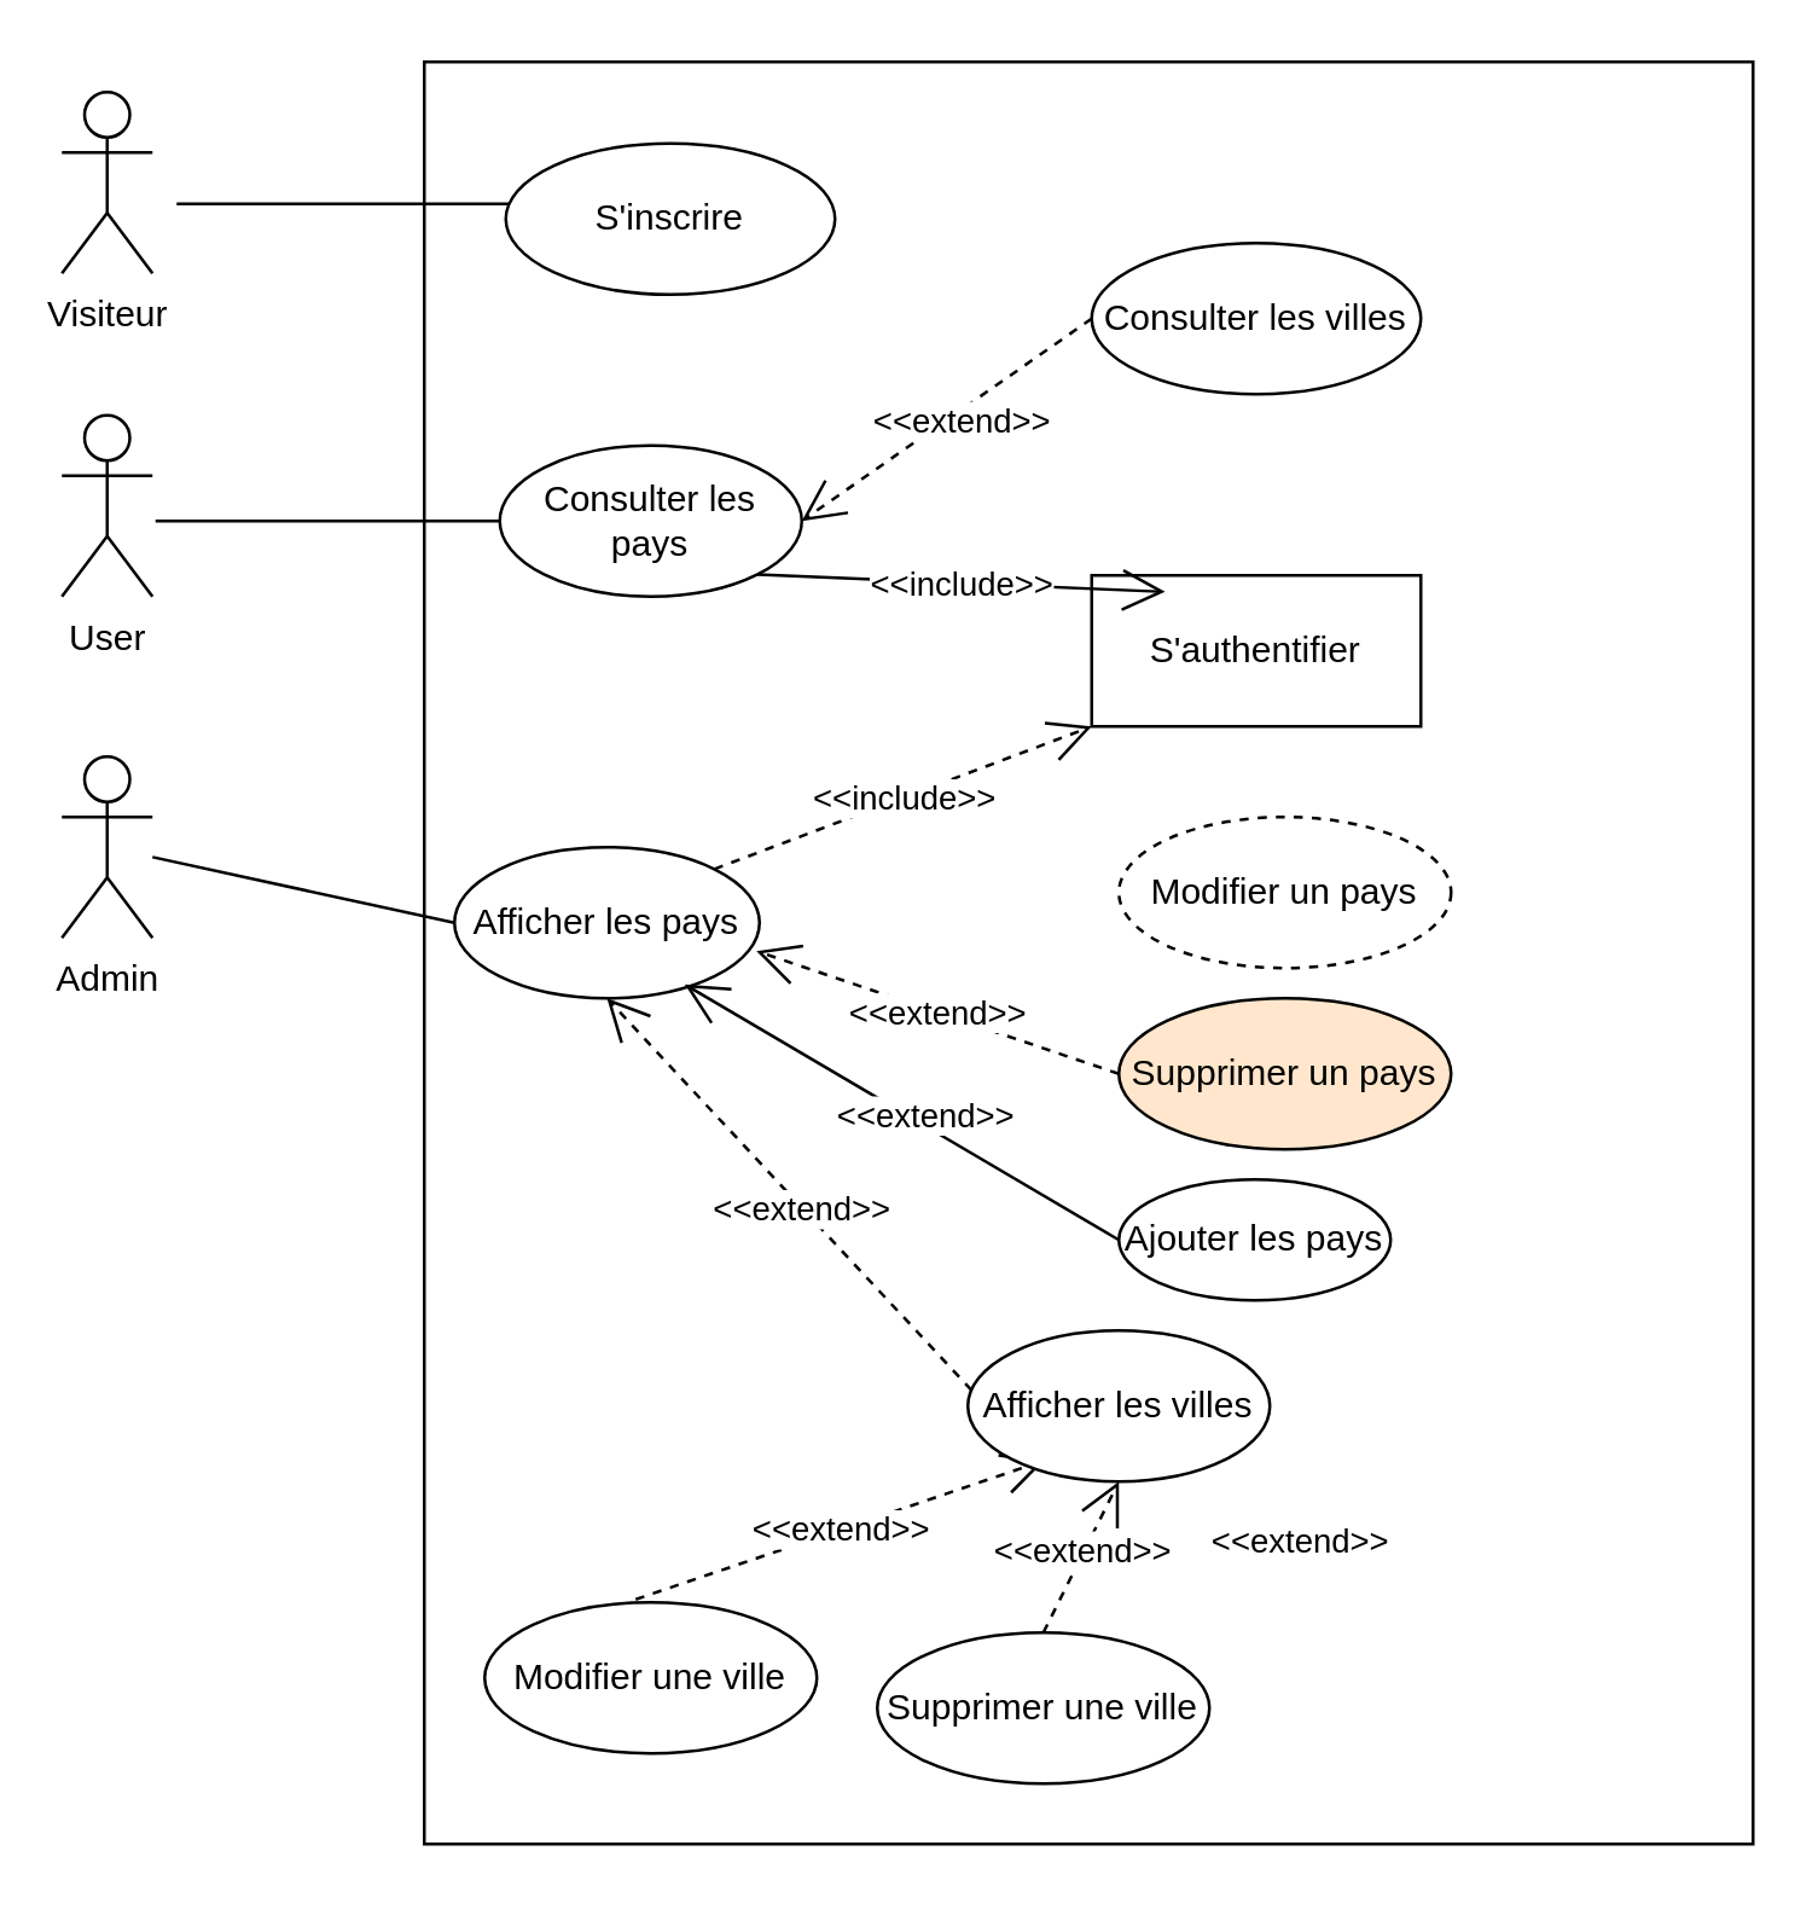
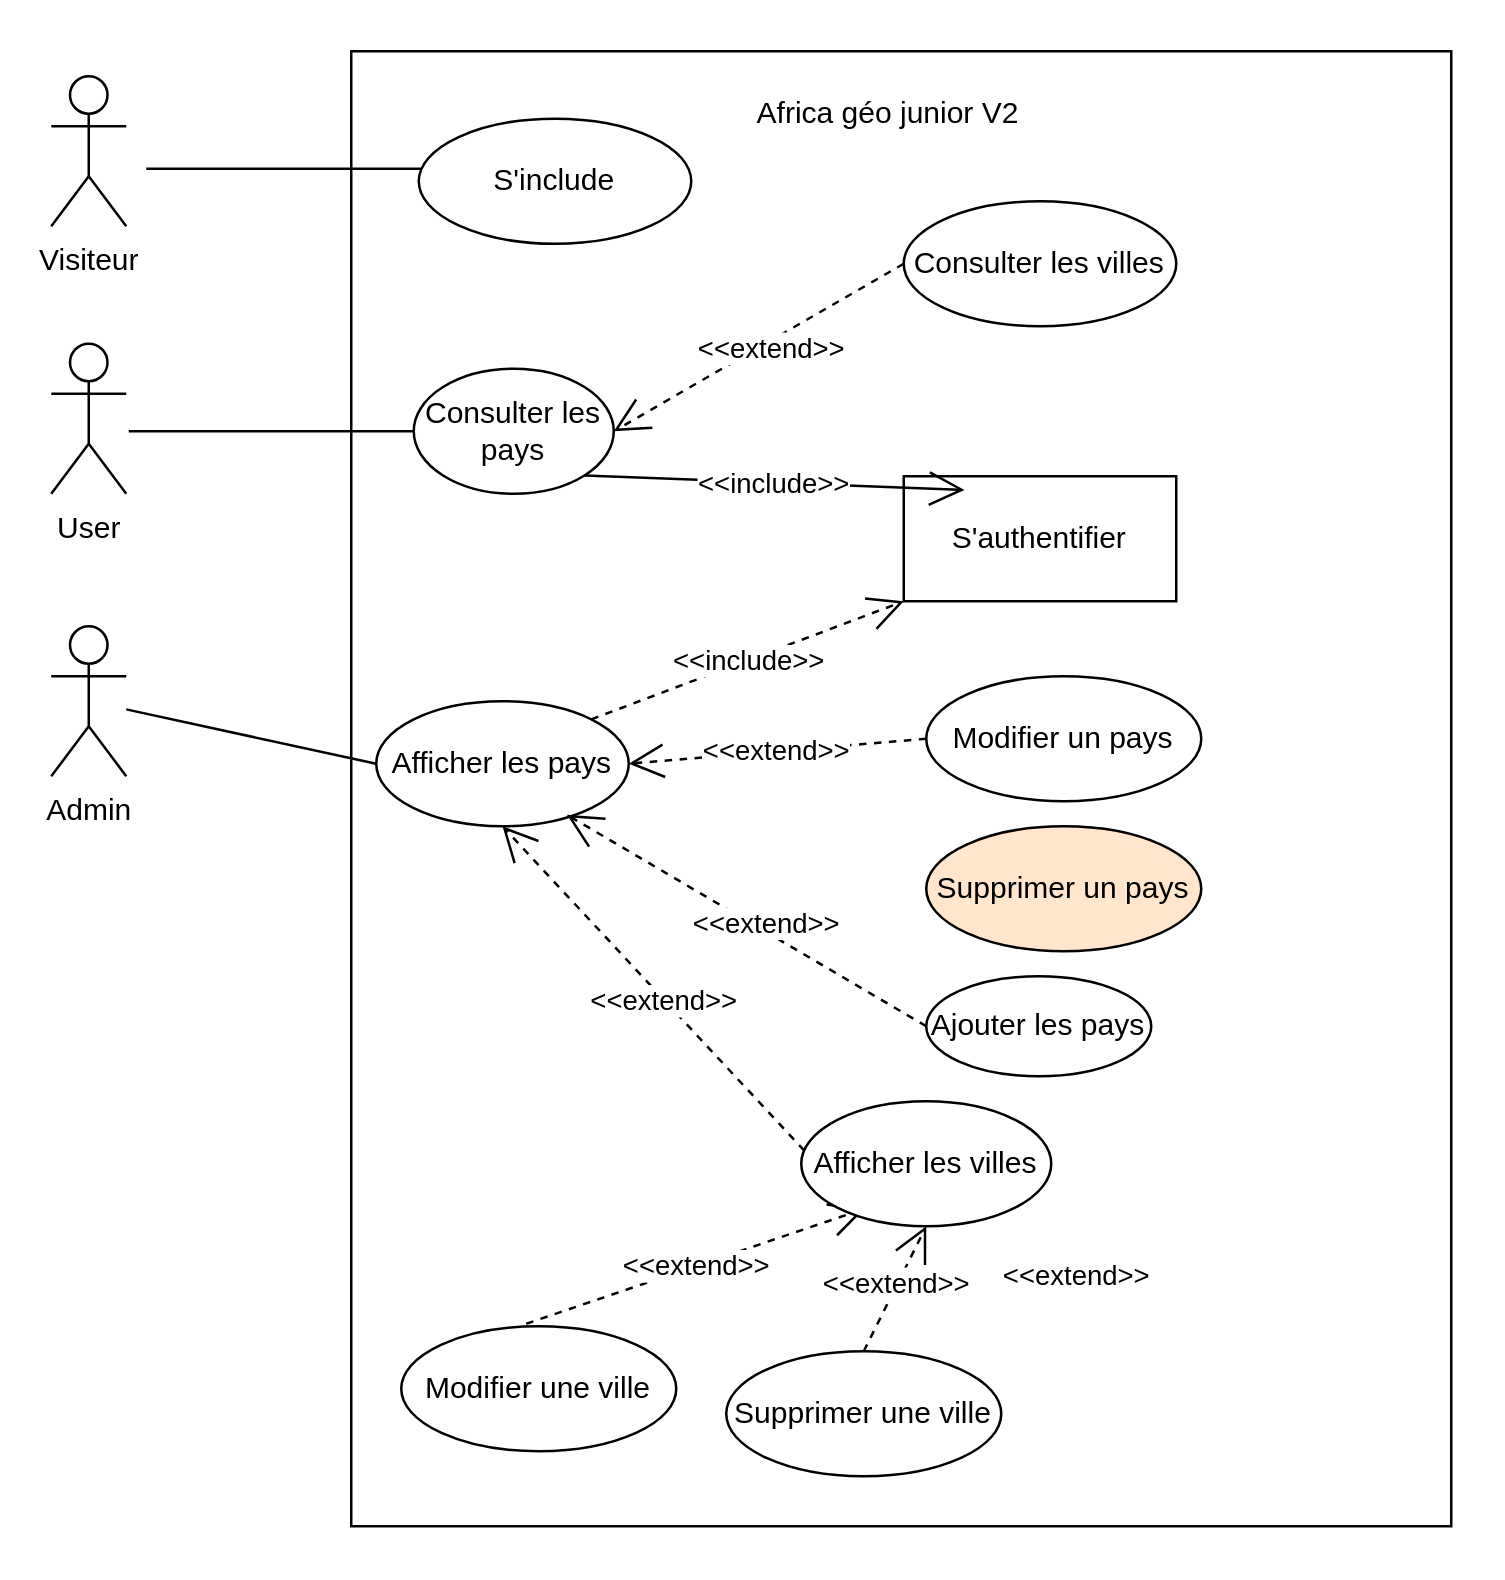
  <mxCell id="0" />
  <mxCell id="1" parent="0" />
  <mxCell id="2" value="" style="rounded=0;whiteSpace=wrap;html=1;" parent="1" vertex="1"><mxGeometry x="140" y="20" width="440" height="590" as="geometry" /></mxCell>
+ <mxCell id="3" value="Africa géo junior V2" style="text;html=1;align=center;verticalAlign=middle;whiteSpace=wrap;rounded=0;" parent="1" vertex="1"><mxGeometry x="290" y="30" width="130" height="30" as="geometry" /></mxCell>
  <mxCell id="4" value="User" style="shape=umlActor;verticalLabelPosition=bottom;verticalAlign=top;html=1;outlineConnect=0;" parent="1" vertex="1"><mxGeometry x="20" y="137" width="30" height="60" as="geometry" /></mxCell>
  <mxCell id="5" value="Admin" style="shape=umlActor;verticalLabelPosition=bottom;verticalAlign=top;html=1;outlineConnect=0;" parent="1" vertex="1"><mxGeometry x="20" y="250" width="30" height="60" as="geometry" /></mxCell>
  <mxCell id="6" value="S'authentifier" style="whiteSpace=wrap;html=1;rounded=0;" parent="1" vertex="1"><mxGeometry x="361" y="190" width="109" height="50" as="geometry" /></mxCell>
- <mxCell id="7" value="Consulter les pays" style="ellipse;whiteSpace=wrap;html=1;" parent="1" vertex="1"><mxGeometry x="165" y="147" width="100" height="50" as="geometry" /></mxCell>
+ <mxCell id="7" value="Consulter les pays" style="ellipse;whiteSpace=wrap;html=1;" parent="1" vertex="1"><mxGeometry x="165" y="147" width="80" height="50" as="geometry" /></mxCell>
  <mxCell id="8" value="Consulter les villes" style="ellipse;whiteSpace=wrap;html=1;" parent="1" vertex="1"><mxGeometry x="361" y="80" width="109" height="50" as="geometry" /></mxCell>
  <mxCell id="9" value="Afficher les pays" style="ellipse;whiteSpace=wrap;html=1;" parent="1" vertex="1"><mxGeometry x="150" y="280" width="101" height="50" as="geometry" /></mxCell>
- <mxCell id="10" value="Modifier un pays" style="ellipse;whiteSpace=wrap;html=1;dashed=1;" parent="1" vertex="1"><mxGeometry x="370" y="270" width="110" height="50" as="geometry" /></mxCell>
+ <mxCell id="10" value="Modifier un pays" style="ellipse;whiteSpace=wrap;html=1;" parent="1" vertex="1"><mxGeometry x="370" y="270" width="110" height="50" as="geometry" /></mxCell>
  <mxCell id="11" value="Supprimer un pays" style="ellipse;whiteSpace=wrap;html=1;fillColor=#ffe6cc;" parent="1" vertex="1"><mxGeometry x="370" y="330" width="110" height="50" as="geometry" /></mxCell>
  <mxCell id="12" value="Ajouter les pays" style="ellipse;whiteSpace=wrap;html=1;" parent="1" vertex="1"><mxGeometry x="370" y="390" width="90" height="40" as="geometry" /></mxCell>
  <mxCell id="13" value="Supprimer une ville" style="ellipse;whiteSpace=wrap;html=1;" parent="1" vertex="1"><mxGeometry x="290" y="540" width="110" height="50" as="geometry" /></mxCell>
  <mxCell id="14" value="Modifier une ville" style="ellipse;whiteSpace=wrap;html=1;" parent="1" vertex="1"><mxGeometry x="160" y="530" width="110" height="50" as="geometry" /></mxCell>
  <mxCell id="15" value="" style="endArrow=none;html=1;rounded=0;entryX=0;entryY=0.5;entryDx=0;entryDy=0;" parent="1" source="5" target="9" edge="1"><mxGeometry width="50" height="50" relative="1" as="geometry"><mxPoint x="60" y="390" as="sourcePoint" /><mxPoint x="110" y="320" as="targetPoint" /><Array as="points" /></mxGeometry></mxCell>
  <mxCell id="16" value="" style="endArrow=none;html=1;rounded=0;entryX=0;entryY=0.5;entryDx=0;entryDy=0;" parent="1" target="7" edge="1"><mxGeometry width="50" height="50" relative="1" as="geometry"><mxPoint x="51" y="172" as="sourcePoint" /><mxPoint x="170" y="80" as="targetPoint" /><Array as="points" /></mxGeometry></mxCell>
  <mxCell id="17" value="&amp;lt;&amp;lt;extend&amp;gt;&amp;gt;" style="endArrow=open;endSize=12;dashed=1;html=1;rounded=0;entryX=1;entryY=0.5;entryDx=0;entryDy=0;exitX=0;exitY=0.5;exitDx=0;exitDy=0;" parent="1" source="8" target="7" edge="1"><mxGeometry x="-0.062" y="3" width="160" relative="1" as="geometry"><mxPoint x="330" y="119.5" as="sourcePoint" /><mxPoint x="490" y="119.5" as="targetPoint" /><mxPoint as="offset" /></mxGeometry></mxCell>
  <mxCell id="18" value="&amp;lt;&amp;lt;extend&amp;gt;&amp;gt;" style="endArrow=open;endSize=12;dashed=1;html=1;rounded=0;entryX=0.5;entryY=1;entryDx=0;entryDy=0;exitX=0.012;exitY=0.395;exitDx=0;exitDy=0;exitPerimeter=0;" parent="1" source="27" target="9" edge="1"><mxGeometry x="-0.074" width="160" relative="1" as="geometry"><mxPoint x="318.48" y="453.32" as="sourcePoint" /><mxPoint x="219.996" y="320" as="targetPoint" /><mxPoint as="offset" /></mxGeometry></mxCell>
- <mxCell id="19" value="&amp;lt;&amp;lt;extend&amp;gt;&amp;gt;" style="endArrow=open;endSize=12;dashed=1;html=1;rounded=0;entryX=0.99;entryY=0.687;entryDx=0;entryDy=0;exitX=0;exitY=0.5;exitDx=0;exitDy=0;entryPerimeter=0;" parent="1" source="11" target="9" edge="1"><mxGeometry width="160" relative="1" as="geometry"><mxPoint x="311" y="260" as="sourcePoint" /><mxPoint x="251" y="310.5" as="targetPoint" /></mxGeometry></mxCell>
- <mxCell id="20" value="&amp;lt;&amp;lt;extend&amp;gt;&amp;gt;" style="endArrow=open;endSize=12;dashed=0;html=1;rounded=0;exitX=0;exitY=0.5;exitDx=0;exitDy=0;entryX=0.755;entryY=0.908;entryDx=0;entryDy=0;entryPerimeter=0;" parent="1" source="12" target="9" edge="1"><mxGeometry x="-0.087" y="-2" width="160" relative="1" as="geometry"><mxPoint x="321" y="250" as="sourcePoint" /><mxPoint x="250" y="310" as="targetPoint" /><mxPoint y="-1" as="offset" /></mxGeometry></mxCell>
+ <mxCell id="20" value="&amp;lt;&amp;lt;extend&amp;gt;&amp;gt;" style="endArrow=open;endSize=12;dashed=1;html=1;rounded=0;exitX=0;exitY=0.5;exitDx=0;exitDy=0;entryX=0.755;entryY=0.908;entryDx=0;entryDy=0;entryPerimeter=0;" parent="1" source="12" target="9" edge="1"><mxGeometry x="-0.087" y="-2" width="160" relative="1" as="geometry"><mxPoint x="321" y="250" as="sourcePoint" /><mxPoint x="250" y="310" as="targetPoint" /><mxPoint y="-1" as="offset" /></mxGeometry></mxCell>
+ <mxCell id="21" value="&amp;lt;&amp;lt;extend&amp;gt;&amp;gt;" style="endArrow=open;endSize=12;dashed=1;html=1;rounded=0;entryX=1;entryY=0.5;entryDx=0;entryDy=0;exitX=0;exitY=0.5;exitDx=0;exitDy=0;" parent="1" source="10" target="9" edge="1"><mxGeometry width="160" relative="1" as="geometry"><mxPoint x="340" y="360" as="sourcePoint" /><mxPoint x="261" y="320.5" as="targetPoint" /></mxGeometry></mxCell>
  <mxCell id="22" value="&amp;lt;&amp;lt;extend&amp;gt;&amp;gt;" style="endArrow=open;endSize=12;dashed=1;html=1;rounded=0;entryX=0.256;entryY=0.858;entryDx=0;entryDy=0;entryPerimeter=0;" parent="1" target="27" edge="1"><mxGeometry width="160" relative="1" as="geometry"><mxPoint x="210" y="529" as="sourcePoint" /><mxPoint x="370" y="529" as="targetPoint" /></mxGeometry></mxCell>
  <mxCell id="23" value="&amp;lt;&amp;lt;extend&amp;gt;&amp;gt;" style="endArrow=open;endSize=12;dashed=1;html=1;rounded=0;entryX=0.652;entryY=0.925;entryDx=0;entryDy=0;entryPerimeter=0;" parent="1" source="27" edge="1"><mxGeometry x="-1" y="36" width="160" relative="1" as="geometry"><mxPoint x="422.67" y="530" as="sourcePoint" /><mxPoint x="390.002" y="472" as="targetPoint" /><mxPoint x="31" y="-3" as="offset" /></mxGeometry></mxCell>
  <mxCell id="24" value="&amp;lt;&amp;lt;extend&amp;gt;&amp;gt;" style="endArrow=open;endSize=12;dashed=1;html=1;rounded=0;entryX=0.5;entryY=1;entryDx=0;entryDy=0;exitX=0.5;exitY=0;exitDx=0;exitDy=0;" parent="1" source="13" target="27" edge="1"><mxGeometry x="0.086" width="160" relative="1" as="geometry"><mxPoint x="320" y="530" as="sourcePoint" /><mxPoint x="370" y="474" as="targetPoint" /><Array as="points" /><mxPoint as="offset" /></mxGeometry></mxCell>
  <mxCell id="25" value="&amp;lt;&amp;lt;include&amp;gt;&amp;gt;" style="endArrow=open;endSize=12;dashed=0;html=1;rounded=0;entryX=0.223;entryY=0.109;entryDx=0;entryDy=0;exitX=1;exitY=1;exitDx=0;exitDy=0;entryPerimeter=0;" parent="1" source="7" target="6" edge="1"><mxGeometry width="160" relative="1" as="geometry"><mxPoint x="261" y="180" as="sourcePoint" /><mxPoint x="421" y="180" as="targetPoint" /></mxGeometry></mxCell>
  <mxCell id="26" value="&amp;lt;&amp;lt;include&amp;gt;&amp;gt;" style="endArrow=open;endSize=12;dashed=1;html=1;rounded=0;entryX=0;entryY=1;entryDx=0;entryDy=0;exitX=1;exitY=0;exitDx=0;exitDy=0;" parent="1" source="9" target="6" edge="1"><mxGeometry width="160" relative="1" as="geometry"><mxPoint x="271" y="190" as="sourcePoint" /><mxPoint x="341" y="220" as="targetPoint" /></mxGeometry></mxCell>
  <mxCell id="27" value="Afficher les villes" style="ellipse;whiteSpace=wrap;html=1;" parent="1" vertex="1"><mxGeometry x="320" y="440" width="100" height="50" as="geometry" /></mxCell>
  <mxCell id="28" value="Visiteur" style="shape=umlActor;verticalLabelPosition=bottom;verticalAlign=top;html=1;outlineConnect=0;" vertex="1" parent="1"><mxGeometry x="20" y="30" width="30" height="60" as="geometry" /></mxCell>
  <mxCell id="29" value="" style="endArrow=none;html=1;rounded=0;entryX=0;entryY=0.5;entryDx=0;entryDy=0;" edge="1" parent="1"><mxGeometry width="50" height="50" relative="1" as="geometry"><mxPoint x="58" y="67" as="sourcePoint" /><mxPoint x="172" y="67" as="targetPoint" /><Array as="points" /></mxGeometry></mxCell>
- <mxCell id="30" value="S'inscrire" style="ellipse;whiteSpace=wrap;html=1;" vertex="1" parent="1"><mxGeometry x="167" y="47" width="109" height="50" as="geometry" /></mxCell>
+ <mxCell id="30" value="S'include" style="ellipse;whiteSpace=wrap;html=1;" vertex="1" parent="1"><mxGeometry x="167" y="47" width="109" height="50" as="geometry" /></mxCell>
